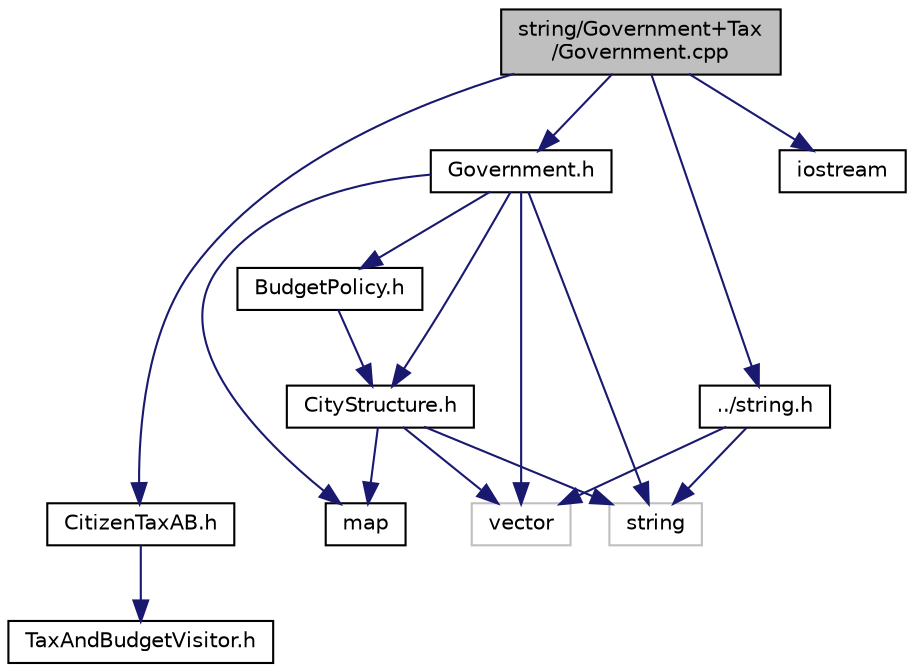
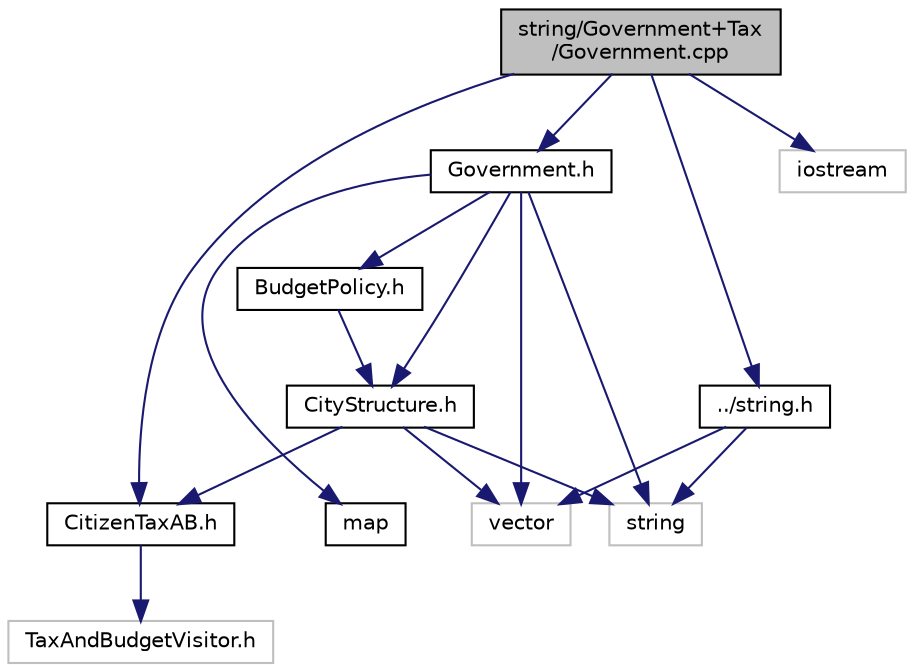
  digraph {
    node [color=black fillcolor=white fontname=Helvetica fontsize=10 shape=record style=filled]
    edge [color=midnightblue fontname=Helvetica fontsize=10 labelfontname=Helvetica labelfontsize=10 style=solid]
    n1 [fillcolor=grey75 fontcolor=black height=0.2 label="string/Government+Tax\l/Government.cpp" width=0.4]
    n2 [height=0.2 label="Government.h" width=0.4]
    n3 [height=0.2 label="CitizenTaxAB.h" width=0.4]
    n4 [height=0.2 label="../string.h" width=0.4]
-   n5 [height=0.2 label=iostream width=0.4]
+   n5 [color=grey75 height=0.2 label=iostream width=0.4]
    n6 [height=0.2 label="CityStructure.h" width=0.4]
    n7 [color=grey75 height=0.2 label=vector width=0.4]
    n8 [color=grey75 height=0.2 label=string width=0.4]
    n9 [height=0.2 label=map width=0.4]
    n10 [height=0.2 label="BudgetPolicy.h" width=0.4]
-   n11 [height=0.2 label="TaxAndBudgetVisitor.h" width=0.4]
+   n11 [color=grey75 height=0.2 label="TaxAndBudgetVisitor.h" width=0.4]
    n1 -> n2
    n1 -> n3
    n1 -> n4
    n1 -> n5
    n2 -> n6
    n2 -> n7
    n2 -> n8
    n2 -> n9
    n2 -> n10
    n3 -> n11
    n4 -> n7
    n4 -> n8
    n6 -> n7
    n6 -> n8
-   n6 -> n9
+   n6 -> n3
    n10 -> n6
  }
